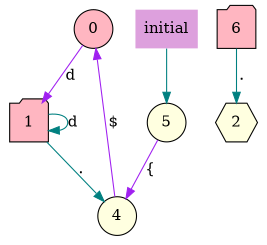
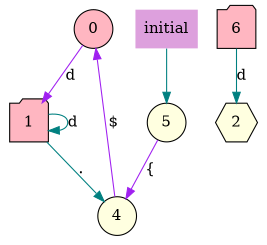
  digraph {
    rankdir=TB
    node [fillcolor=lightpink shape=ellipse style=filled]
    edge [color=teal]
    0 [height=0.5 width=0.5]
    1 [height=0.5 shape=folder width=0.5]
    4 [fillcolor=lightyellow height=0.5 width=0.5]
    6 [height=0.5 shape=folder width=0.5]
    2 [fillcolor=lightyellow height=0.5 shape=hexagon width=0.5]
    5 [fillcolor=lightyellow height=0.5 shape=circle width=0.5]
    initial [fillcolor=plum height=0.5 shape=plaintext width=0.75]
    0 -> 1 [color=purple label=d]
    1 -> 1 [label=d]
    1 -> 4 [label="."]
    4 -> 0 [color=purple label="$"]
-   6 -> 2 [label="."]
+   6 -> 2 [label=d]
    5 -> 4 [color=purple label="{"]
    initial -> 5
  }
